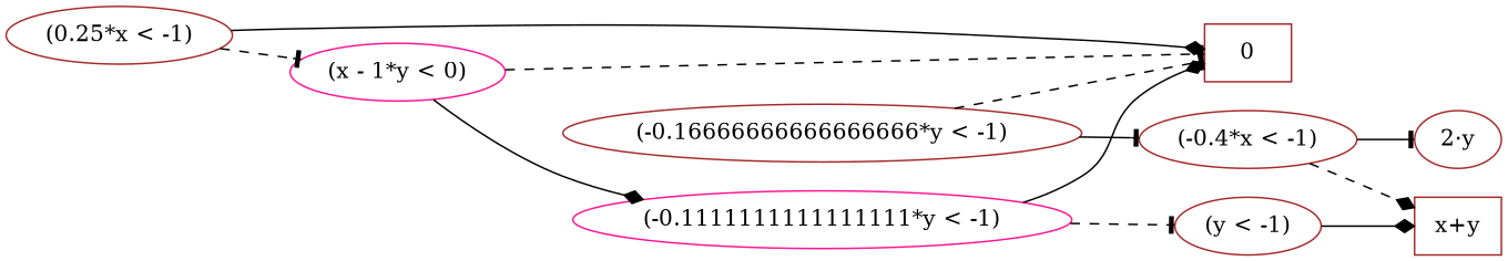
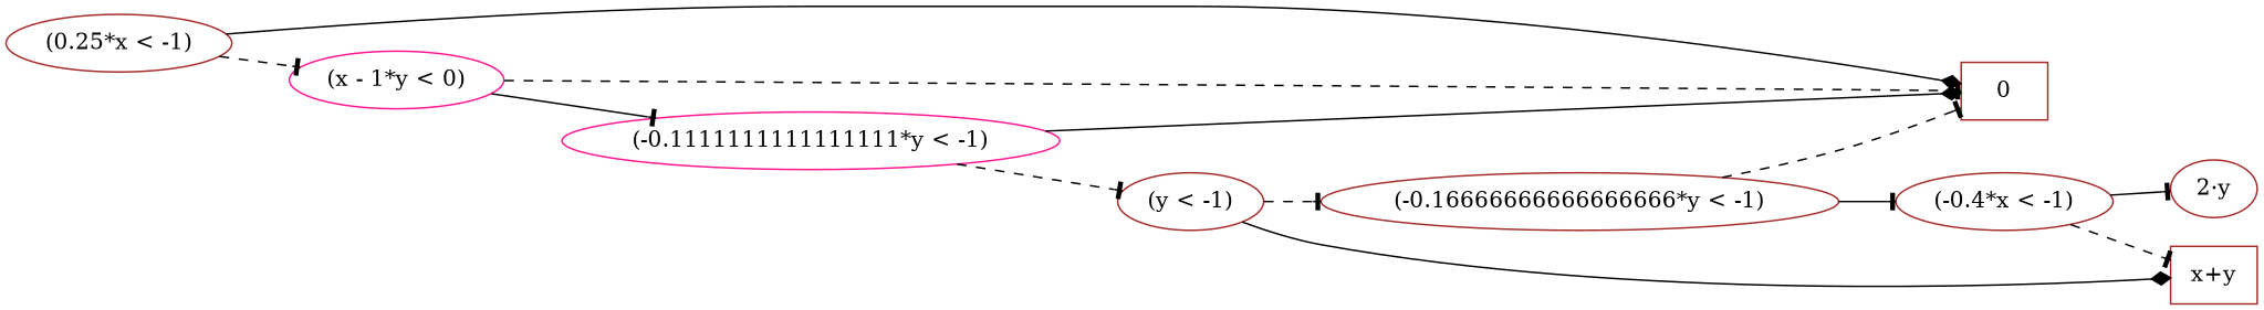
  digraph {
    rankdir=LR
    node [color=brown]
    edge [arrowhead=tee]
    n1 [label="(0.25*x < -1)"]
    n2 [label=0 shape=box]
    n3 [label="(-0.4*x < -1)"]
    n4 [color=deeppink label="(x - 1*y < 0)"]
    n5 [color=deeppink label="(-0.1111111111111111*y < -1)"]
    n6 [label="(y < -1)"]
    n7 [label="2·y" shape=ellipse]
    n8 [label="x+y" shape=box]
    n9 [label="(-0.16666666666666666*y < -1)"]
    subgraph sub_1 {
      rank=same
      n1
    }
    subgraph sub_2 {
      rank=same
      n2
      n3
    }
    subgraph sub_3 {
      rank=same
      n4
    }
    subgraph sub_4 {
      rank=same
      n5
    }
    subgraph sub_5 {
      rank=same
      n6
    }
    subgraph sub_6 {
      rank=same
      n7
      n8
    }
    subgraph sub_7 {
      rank=same
      n9
    }
    n1 -> n2 [arrowhead=diamond]
    n1 -> n4 [style=dashed]
    n3 -> n7
-   n3 -> n8 [arrowhead=diamond style=dashed]
+   n3 -> n8 [style=dashed]
    n4 -> n2 [style=dashed]
-   n4 -> n5 [arrowhead=diamond]
+   n4 -> n5
    n5 -> n2 [arrowhead=diamond]
    n5 -> n6 [style=dashed]
    n6 -> n8 [arrowhead=diamond]
+   n6 -> n9 [style=dashed]
    n9 -> n2 [style=dashed]
    n9 -> n3
  }
